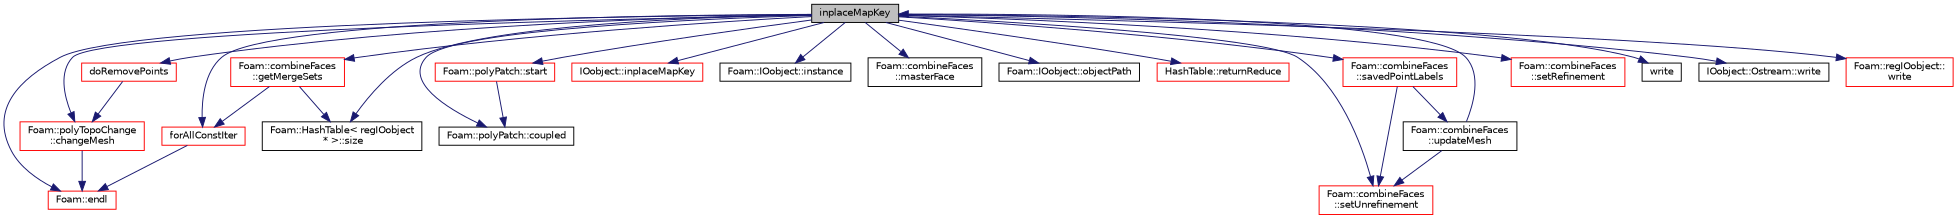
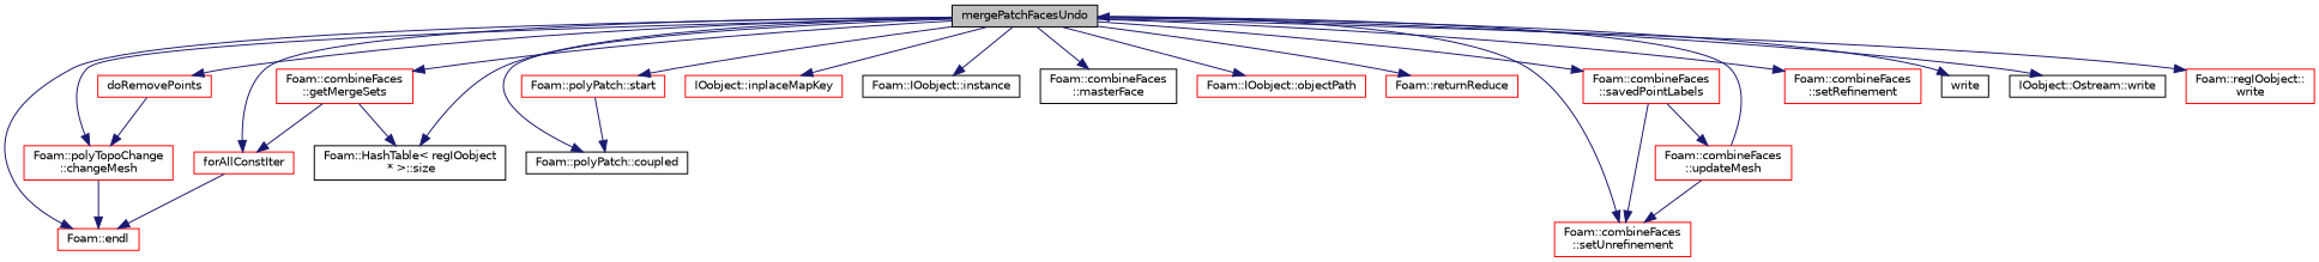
  digraph {
    rankdir=TB
    node [color=red fontname=Helvetica fontsize=10 shape=record]
    edge [color=midnightblue fontname=Helvetica fontsize=10 labelfontname=Helvetica labelfontsize=10 style=solid]
-   n1 [color=black fillcolor=grey75 fontcolor=black height=0.2 label=inplaceMapKey style=filled width=0.4]
+   n1 [color=black fillcolor=grey75 fontcolor=black height=0.2 label=mergePatchFacesUndo style=filled width=0.4]
    n2 [height=0.2 label="Foam::polyTopoChange\l::changeMesh" width=0.4]
    n3 [height=0.2 label="Foam::endl" width=0.4]
    n4 [color=black height=0.2 label="Foam::polyPatch::coupled" width=0.4]
    n5 [height=0.2 label=doRemovePoints width=0.4]
    n6 [height=0.2 label=forAllConstIter width=0.4]
    n7 [height=0.2 label="Foam::combineFaces\l::getMergeSets" width=0.4]
    n8 [color=black height=0.2 label="Foam::HashTable\< regIOobject\l * \>::size" width=0.4]
    n9 [height=0.2 label="IOobject::inplaceMapKey" width=0.4]
    n10 [color=black height=0.2 label="Foam::IOobject::instance" width=0.4]
    n11 [color=black height=0.2 label="Foam::combineFaces\l::masterFace" width=0.4]
-   n12 [color=black height=0.2 label="Foam::IOobject::objectPath" width=0.4]
-   n13 [height=0.2 label="HashTable::returnReduce" width=0.4]
+   n12 [height=0.2 label="Foam::IOobject::objectPath" width=0.4]
+   n13 [height=0.2 label="Foam::returnReduce" width=0.4]
    n14 [height=0.2 label="Foam::combineFaces\l::savedPointLabels" width=0.4]
    n15 [height=0.2 label="Foam::combineFaces\l::setRefinement" width=0.4]
    n16 [height=0.2 label="Foam::combineFaces\l::setUnrefinement" width=0.4]
    n17 [height=0.2 label="Foam::polyPatch::start" width=0.4]
    n18 [color=black height=0.2 label=write width=0.4]
    n19 [color=black height=0.2 label="IOobject::Ostream::write" width=0.4]
    n20 [height=0.2 label="Foam::regIOobject::\lwrite" width=0.4]
-   n21 [color=black height=0.2 label="Foam::combineFaces\l::updateMesh" width=0.4]
+   n21 [height=0.2 label="Foam::combineFaces\l::updateMesh" width=0.4]
    n1 -> n2
    n1 -> n3
    n1 -> n4
    n1 -> n5
    n1 -> n6
    n1 -> n7
    n1 -> n8
    n1 -> n9
    n1 -> n10
    n1 -> n11
    n1 -> n12
    n1 -> n13
    n1 -> n14
    n1 -> n15
    n1 -> n16
    n1 -> n17
    n1 -> n18
    n1 -> n19
    n1 -> n20
    n2 -> n3
    n5 -> n2
    n6 -> n3
    n7 -> n6
    n7 -> n8
    n14 -> n16
    n14 -> n21
    n17 -> n4
    n21 -> n1
    n21 -> n16
  }
